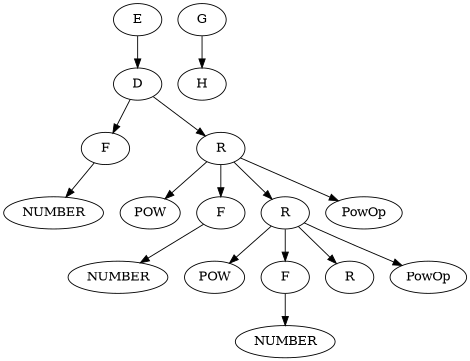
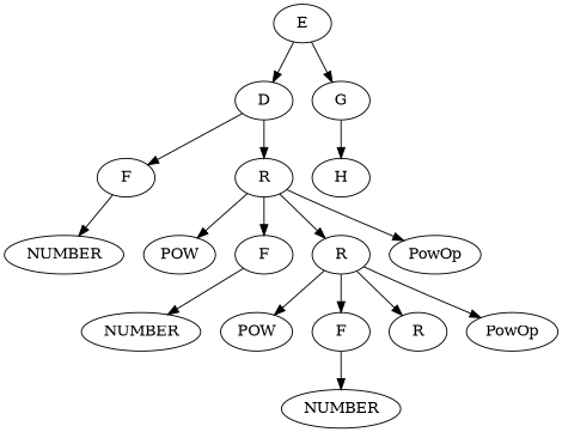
  digraph {
    n1 [label=E]
    n2 [label=D]
    n3 [label=G]
    n4 [label=F]
    n5 [label=R]
    n6 [label=H]
    n7 [label=NUMBER]
    n8 [label=POW]
    n9 [label=F]
    n10 [label=R]
    n11 [label=PowOp]
    n12 [label=NUMBER]
    n13 [label=POW]
    n14 [label=F]
    n15 [label=R]
    n16 [label=PowOp]
    n17 [label=NUMBER]
    n1 -> n2
+   n1 -> n3
    n2 -> n4
    n2 -> n5
    n3 -> n6
    n4 -> n7
    n5 -> n8
    n5 -> n9
    n5 -> n10
    n5 -> n11
    n9 -> n12
    n10 -> n13
    n10 -> n14
    n10 -> n15
    n10 -> n16
    n14 -> n17
  }
